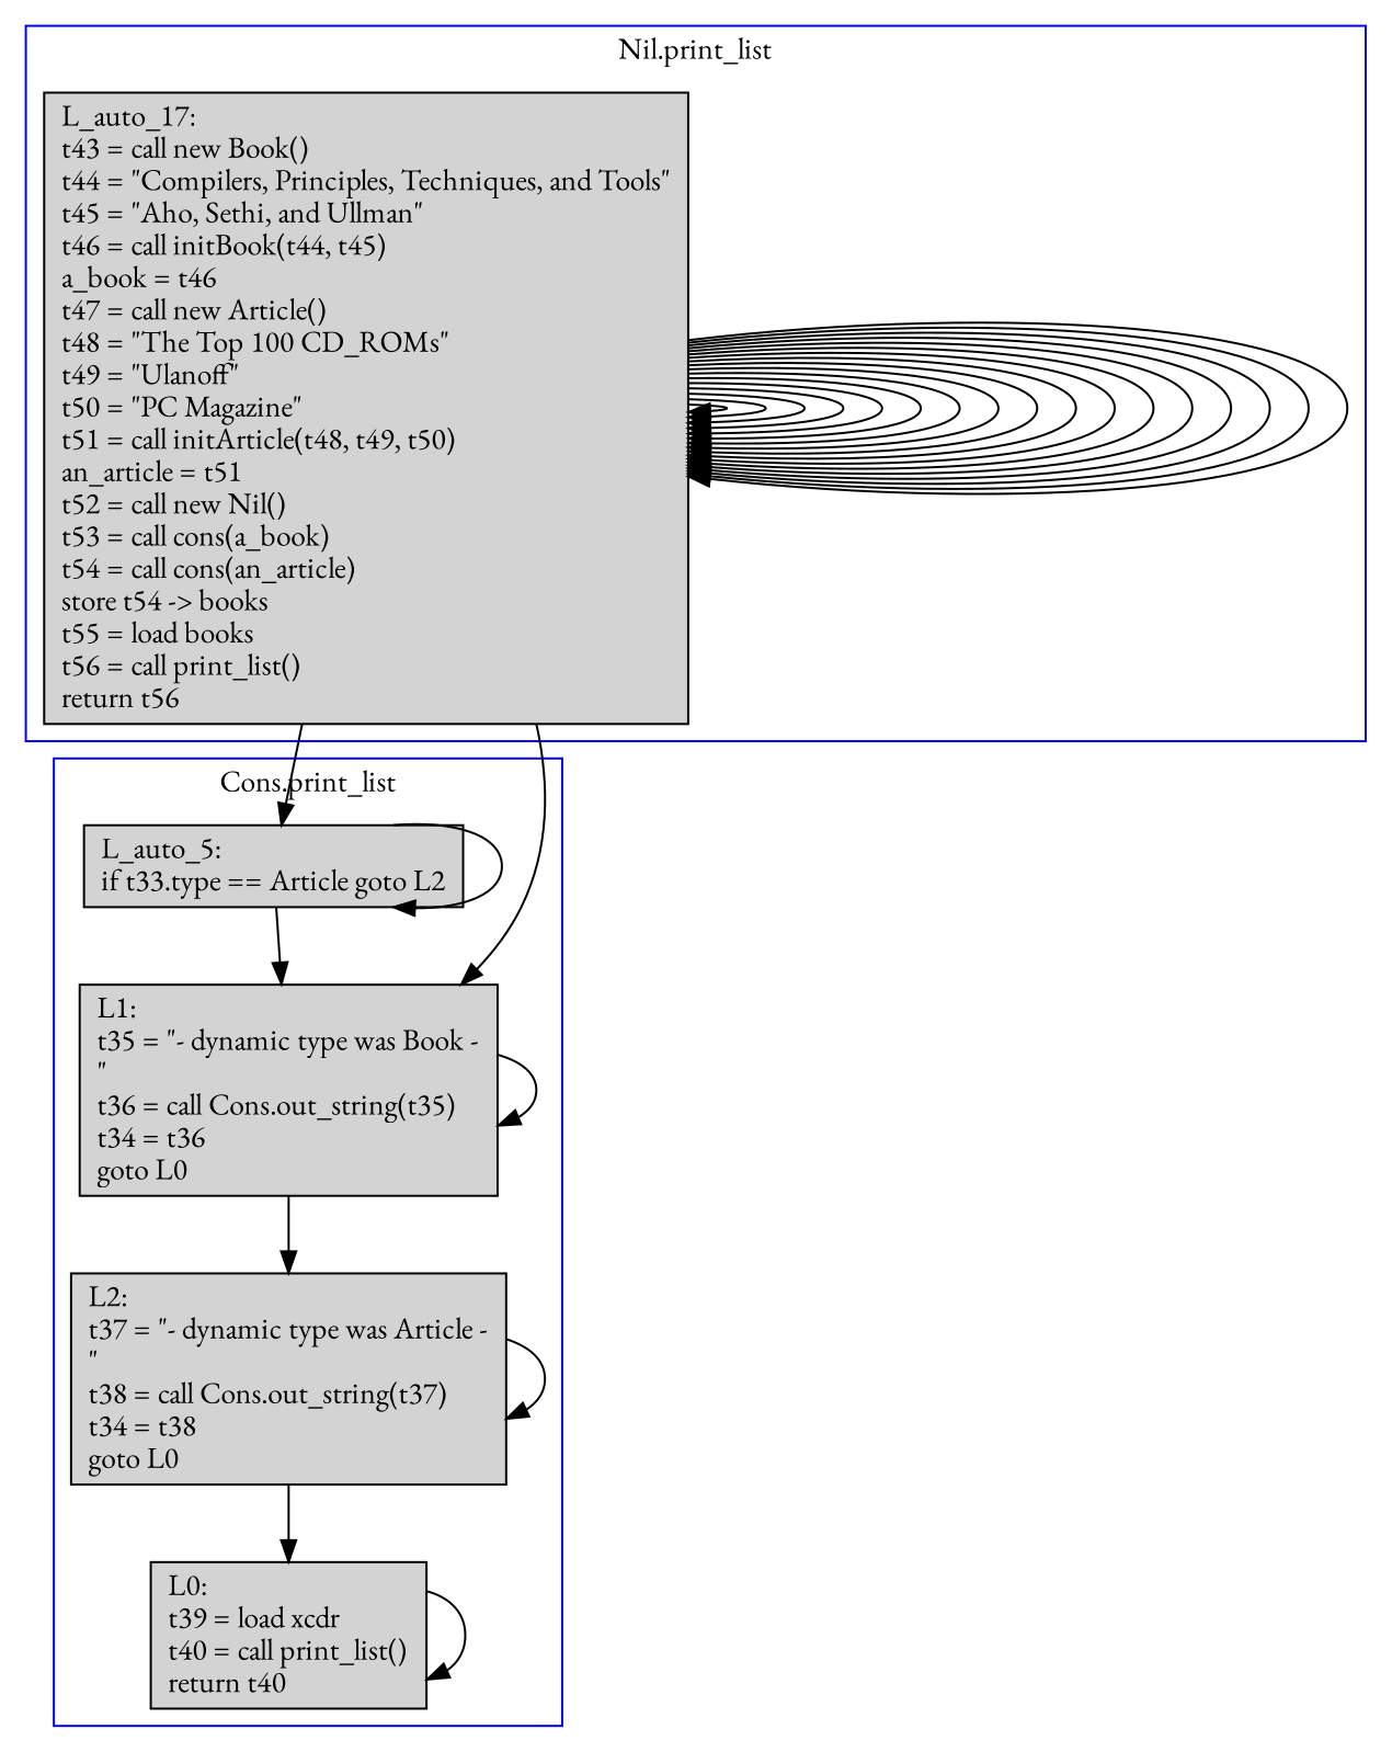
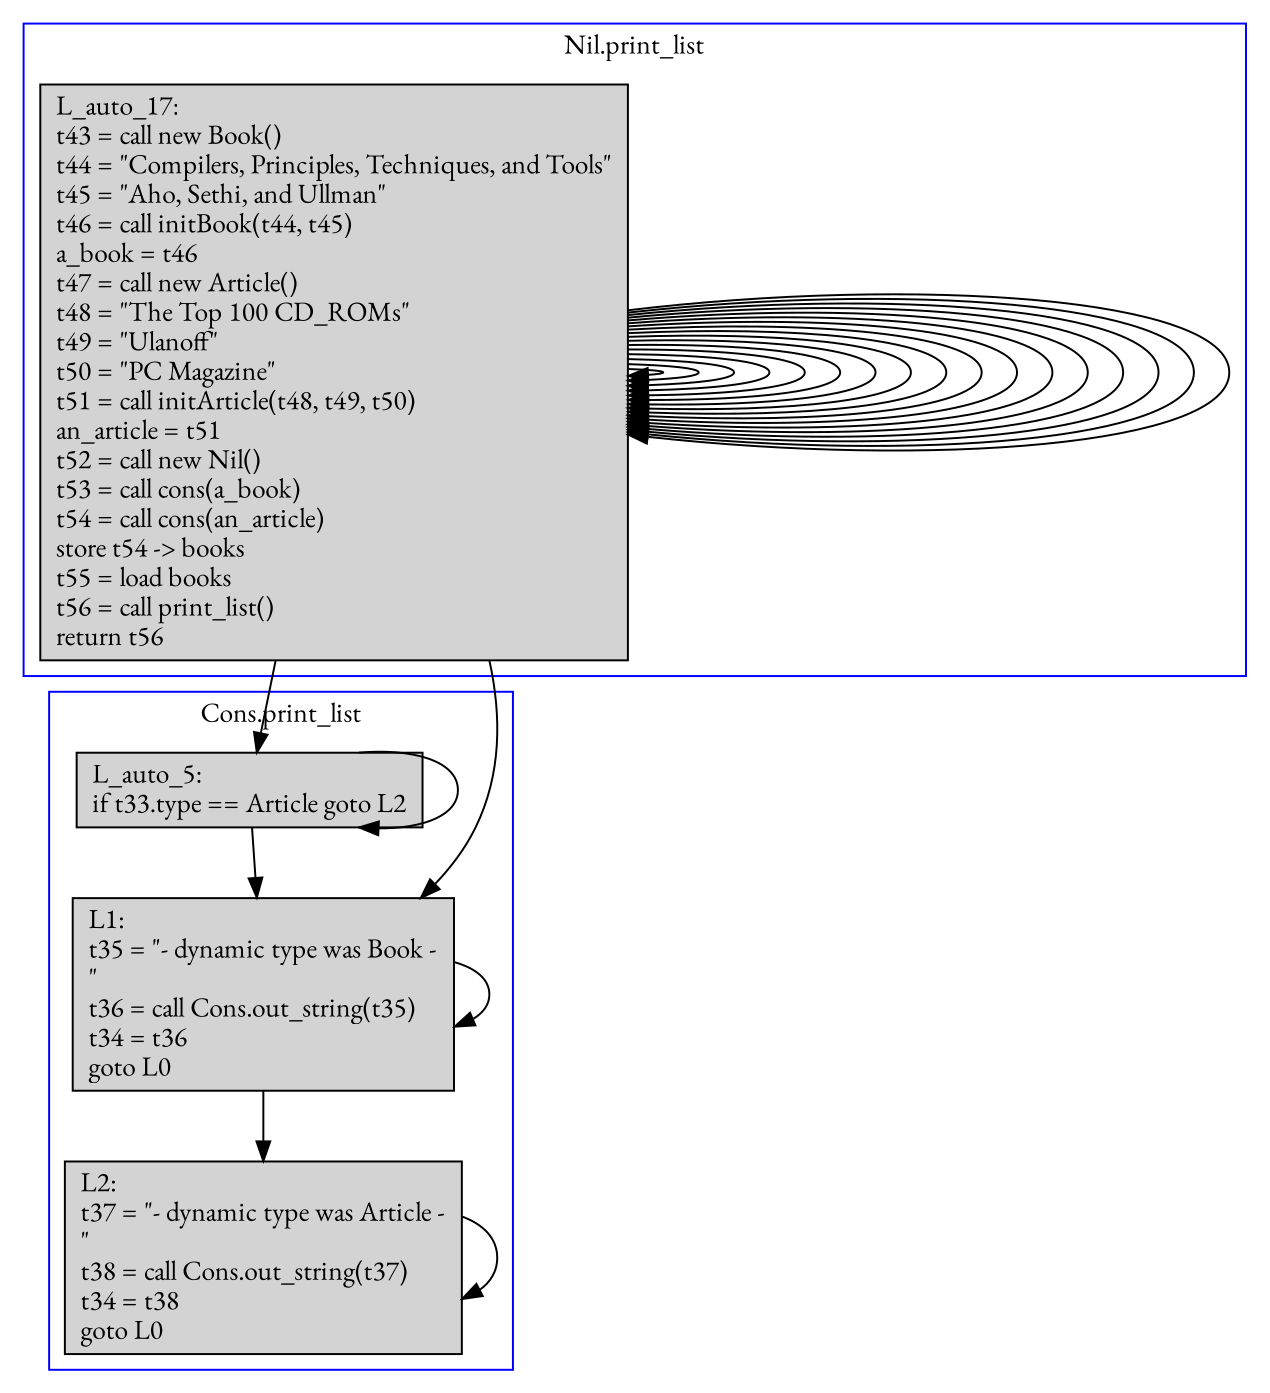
  digraph {
    fontname="EB Garamond"
    node [fillcolor=lightgrey shape=box style=filled fontname="EB Garamond"]
    edge [fontname="EB Garamond"]
    n1 [label="L_auto_17:\lt43 = call new Book()\lt44 = \"Compilers, Principles, Techniques, and Tools\"\lt45 = \"Aho, Sethi, and Ullman\"\lt46 = call initBook(t44, t45)\la_book = t46\lt47 = call new Article()\lt48 = \"The Top 100 CD_ROMs\"\lt49 = \"Ulanoff\"\lt50 = \"PC Magazine\"\lt51 = call initArticle(t48, t49, t50)\lan_article = t51\lt52 = call new Nil()\lt53 = call cons(a_book)\lt54 = call cons(an_article)\lstore t54 -> books\lt55 = load books\lt56 = call print_list()\lreturn t56\l"]
    n2 [label="L_auto_5:\lif t33.type == Article goto L2\l"]
    n3 [label="L1:\lt35 = \"- dynamic type was Book -\n\"\lt36 = call Cons.out_string(t35)\lt34 = t36\lgoto L0\l"]
    n4 [label="L2:\lt37 = \"- dynamic type was Article -\n\"\lt38 = call Cons.out_string(t37)\lt34 = t38\lgoto L0\l"]
-   n5 [label="L0:\lt39 = load xcdr\lt40 = call print_list()\lreturn t40\l"]
    subgraph cluster_1 {
      color=blue
      label="Nil.print_list"
      n1
    }
    subgraph cluster_2 {
      color=blue
      label="Nil.isNil"
    }
    subgraph cluster_3 {
      color=blue
      label="Cons.cdr"
    }
    subgraph cluster_4 {
      color=blue
      label="Cons.init"
    }
    subgraph cluster_5 {
      color=blue
      label="Cons.print_list"
      n2
      n3
      n4
-     n5
    }
    subgraph cluster_6 {
      color=blue
      label="Cons.car"
    }
    subgraph cluster_7 {
      color=blue
      label="Cons.isNil"
    }
    subgraph cluster_8 {
      color=blue
      label="BookList.cdr"
    }
    subgraph cluster_9 {
      color=blue
      label="BookList.print_list"
    }
    subgraph cluster_10 {
      color=blue
      label="BookList.car"
    }
    subgraph cluster_11 {
      color=blue
      label="BookList.isNil"
    }
    subgraph cluster_12 {
      color=blue
      label="BookList.cons"
    }
    subgraph cluster_13 {
      color=blue
      label="Book.initBook"
    }
    subgraph cluster_14 {
      color=blue
      label="Book.print"
    }
    subgraph cluster_15 {
      color=blue
      label="Article.initArticle"
    }
    subgraph cluster_16 {
      color=blue
      label="Article.print"
    }
    subgraph cluster_17 {
      color=blue
      label="Main.main"
    }
    n1 -> n1
    n1 -> n1
    n1 -> n1
    n1 -> n1
    n1 -> n1
    n1 -> n1
    n1 -> n1
    n1 -> n1
    n1 -> n1
    n1 -> n1
    n1 -> n1
    n1 -> n1
    n1 -> n1
    n1 -> n1
    n1 -> n1
    n1 -> n1
    n1 -> n1
    n1 -> n2
    n1 -> n3
    n2 -> n2
    n2 -> n3
    n3 -> n3
    n3 -> n4
    n4 -> n4
-   n4 -> n5
-   n5 -> n5
  }
